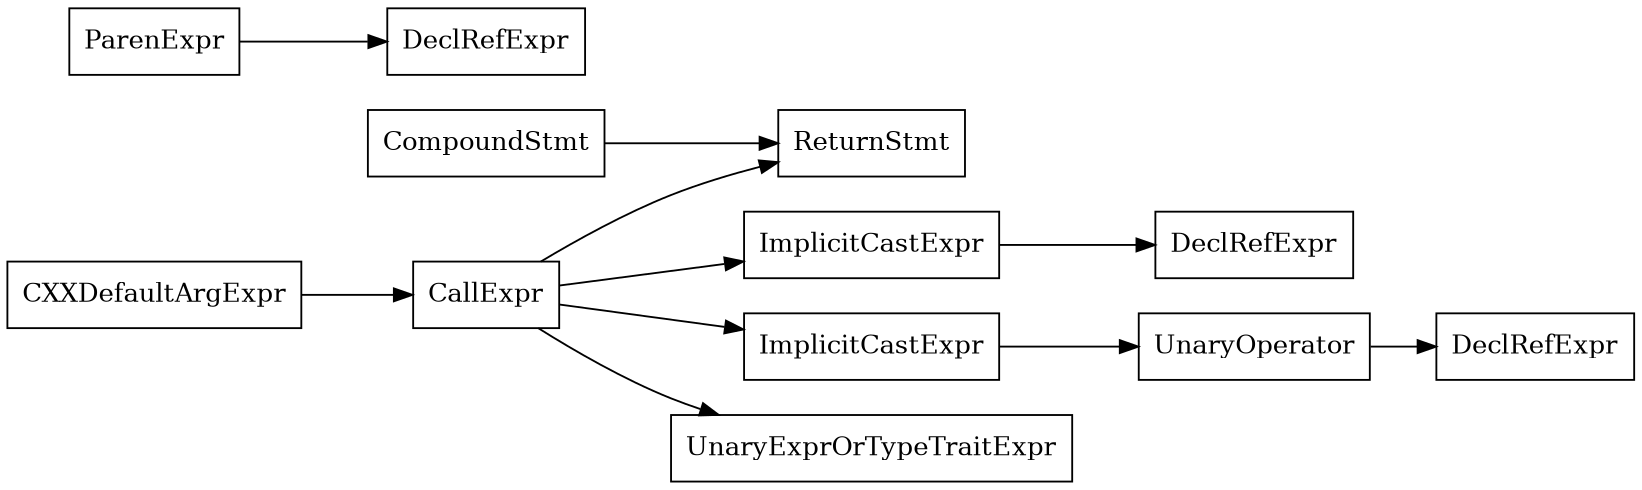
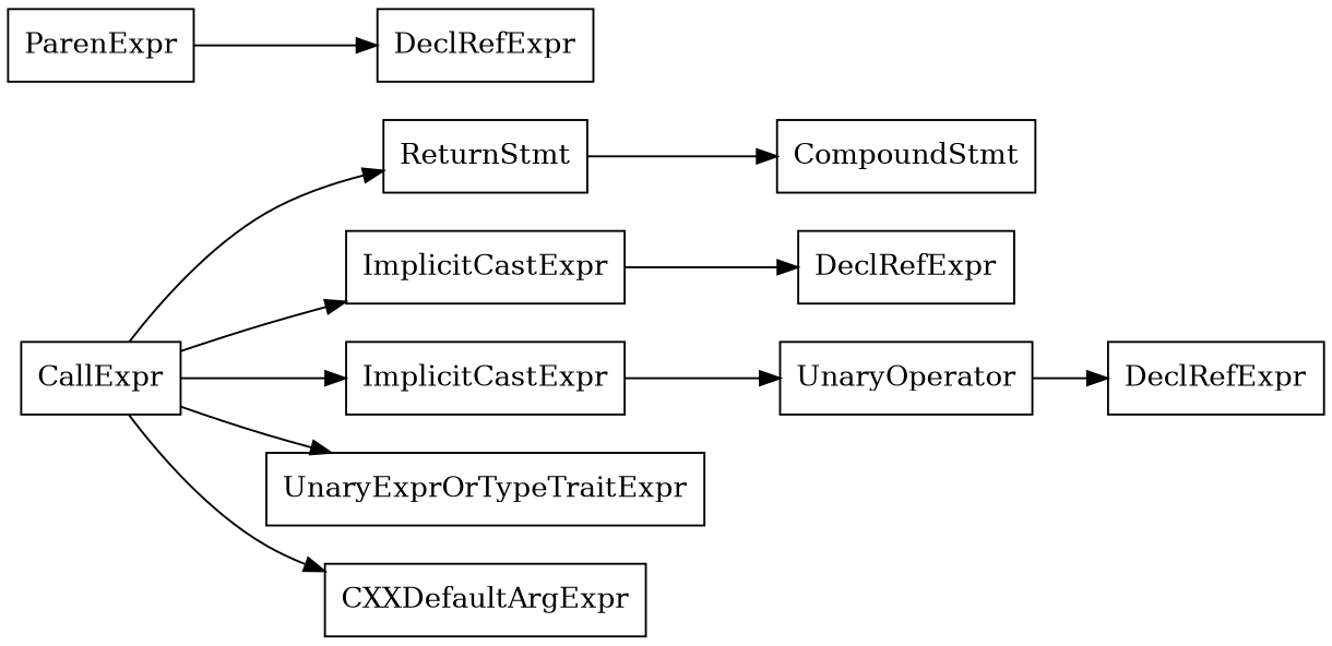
  digraph {
    rankdir=LR
    node [shape=record]
    n1 [label="{CompoundStmt}"]
    n2 [label="{ReturnStmt}"]
    n3 [label="{CallExpr}"]
    n4 [label="{ImplicitCastExpr}"]
    n5 [label="{ImplicitCastExpr}"]
    n6 [label="{UnaryExprOrTypeTraitExpr}"]
    n7 [label="{CXXDefaultArgExpr}"]
    n8 [label="{DeclRefExpr}"]
    n9 [label="{UnaryOperator}"]
    n10 [label="{DeclRefExpr}"]
    n11 [label="{ParenExpr}"]
    n12 [label="{DeclRefExpr}"]
-   n1 -> n2
+   n2 -> n1
    n3 -> n2
    n3 -> n4
    n3 -> n5
    n3 -> n6
-   n7 -> n3
+   n3 -> n7
    n4 -> n8
    n5 -> n9
    n9 -> n10
    n11 -> n12
  }
